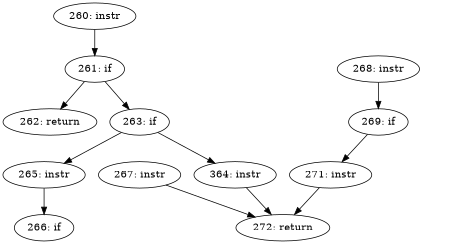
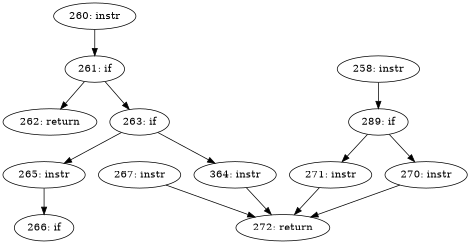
  digraph {
    n1 [label="260: instr"]
    n2 [label="261: if"]
    n3 [label="263: if"]
    n4 [label="262: return"]
    n5 [label="364: instr"]
    n6 [label="265: instr"]
    n7 [label="272: return"]
    n8 [label="266: if"]
    n9 [label="267: instr"]
-   n10 [label="268: instr"]
-   n11 [label="269: if"]
+   n10 [label="258: instr"]
+   n11 [label="289: if"]
+   n12 [label="270: instr"]
    n13 [label="271: instr"]
    n1 -> n2
    n2 -> n3
    n2 -> n4
    n3 -> n5
    n3 -> n6
    n5 -> n7
    n6 -> n8
    n9 -> n7
    n10 -> n11
+   n11 -> n12
    n11 -> n13
+   n12 -> n7
    n13 -> n7
  }
